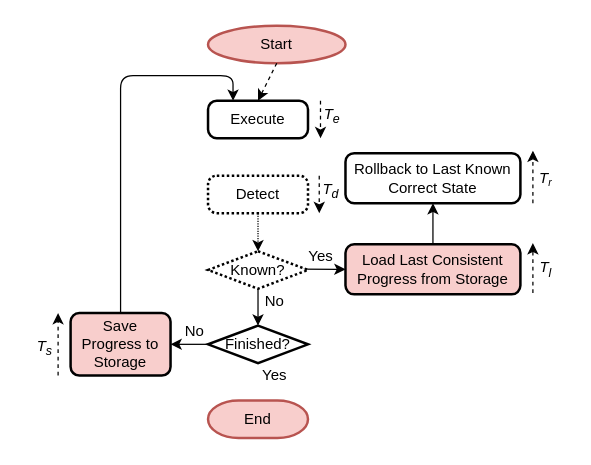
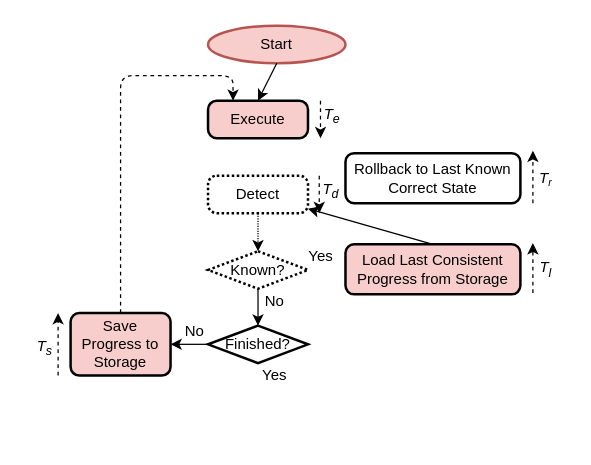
  <mxCell id="0" />
  <mxCell id="1" parent="0" />
  <mxCell id="2" value="Start" style="strokeWidth=2;html=1;shape=mxgraph.flowchart.start_1;whiteSpace=wrap;fillColor=#f8cecc;strokeColor=#b85450;" parent="1" vertex="1"><mxGeometry x="166" y="20" width="110" height="30" as="geometry" /></mxCell>
  <mxCell id="3" value="Save&lt;br&gt;Progress to Storage" style="rounded=1;whiteSpace=wrap;html=1;absoluteArcSize=1;arcSize=14;strokeWidth=2;fillColor=#f8cecc;" parent="1" vertex="1"><mxGeometry x="56" y="250" width="80" height="50" as="geometry" /></mxCell>
  <mxCell id="4" value="Detect" style="rounded=1;whiteSpace=wrap;html=1;absoluteArcSize=1;arcSize=14;strokeWidth=2;dashed=1;dashPattern=1 1;" parent="1" vertex="1"><mxGeometry x="166" y="140" width="80" height="30" as="geometry" /></mxCell>
- <mxCell id="5" value="End" style="strokeWidth=2;html=1;shape=mxgraph.flowchart.terminator;whiteSpace=wrap;fillColor=#f8cecc;strokeColor=#b85450;" parent="1" vertex="1"><mxGeometry x="166" y="320" width="80" height="30" as="geometry" /></mxCell>
  <mxCell id="6" value="Load Last Consistent Progress from Storage" style="rounded=1;whiteSpace=wrap;html=1;absoluteArcSize=1;arcSize=14;strokeWidth=2;fillColor=#f8cecc;" parent="1" vertex="1"><mxGeometry x="276" y="195" width="140" height="40" as="geometry" /></mxCell>
- <mxCell id="7" value="" style="endArrow=classic;html=1;exitX=0.5;exitY=1;exitDx=0;exitDy=0;entryX=0.5;entryY=0;entryDx=0;entryDy=0;exitPerimeter=0;dashed=1;" parent="1" source="2" target="15" edge="1"><mxGeometry width="50" height="50" relative="1" as="geometry"><mxPoint x="206" y="50" as="sourcePoint" /><mxPoint x="496" y="70" as="targetPoint" /></mxGeometry></mxCell>
+ <mxCell id="7" value="" style="endArrow=classic;html=1;exitX=0.5;exitY=1;exitDx=0;exitDy=0;entryX=0.5;entryY=0;entryDx=0;entryDy=0;exitPerimeter=0;" parent="1" source="2" target="15" edge="1"><mxGeometry width="50" height="50" relative="1" as="geometry"><mxPoint x="206" y="50" as="sourcePoint" /><mxPoint x="496" y="70" as="targetPoint" /></mxGeometry></mxCell>
  <mxCell id="8" value="" style="endArrow=classic;html=1;exitX=0.5;exitY=1;exitDx=0;exitDy=0;entryX=0.5;entryY=0;entryDx=0;entryDy=0;entryPerimeter=0;dashed=1;dashPattern=1 1;" parent="1" source="4" target="17" edge="1"><mxGeometry width="50" height="50" relative="1" as="geometry"><mxPoint x="176" y="180" as="sourcePoint" /><mxPoint x="236" y="190" as="targetPoint" /></mxGeometry></mxCell>
- <mxCell id="9" value="" style="endArrow=classic;html=1;exitX=0.925;exitY=0.475;exitDx=0;exitDy=0;exitPerimeter=0;entryX=0;entryY=0.5;entryDx=0;entryDy=0;" parent="1" source="17" target="6" edge="1"><mxGeometry width="50" height="50" relative="1" as="geometry"><mxPoint x="246" y="225.5" as="sourcePoint" /><mxPoint x="436" y="175.5" as="targetPoint" /></mxGeometry></mxCell>
  <mxCell id="10" value="Yes" style="text;html=1;align=center;verticalAlign=middle;resizable=0;points=[];autosize=1;" parent="1" vertex="1"><mxGeometry x="236" y="195" width="40" height="20" as="geometry" /></mxCell>
  <mxCell id="11" value="No" style="text;html=1;align=center;verticalAlign=middle;resizable=0;points=[];autosize=1;" parent="1" vertex="1"><mxGeometry x="204" y="230.5" width="30" height="20" as="geometry" /></mxCell>
  <mxCell id="12" value="&lt;i&gt;T&lt;sub&gt;s&lt;/sub&gt;&lt;/i&gt;" style="text;html=1;align=center;verticalAlign=middle;resizable=0;points=[];autosize=1;" parent="1" vertex="1"><mxGeometry x="20" y="268" width="30" height="20" as="geometry" /></mxCell>
  <mxCell id="13" value="&lt;i&gt;T&lt;sub&gt;d&lt;/sub&gt;&lt;/i&gt;" style="text;html=1;align=center;verticalAlign=middle;resizable=0;points=[];autosize=1;" parent="1" vertex="1"><mxGeometry x="249" y="142" width="30" height="20" as="geometry" /></mxCell>
  <mxCell id="14" value="" style="endArrow=classic;html=1;dashed=1;" parent="1" edge="1"><mxGeometry width="50" height="50" relative="1" as="geometry"><mxPoint x="255" y="140" as="sourcePoint" /><mxPoint x="255" y="170" as="targetPoint" /></mxGeometry></mxCell>
- <mxCell id="15" value="Execute" style="rounded=1;whiteSpace=wrap;html=1;absoluteArcSize=1;arcSize=14;strokeWidth=2;" parent="1" vertex="1"><mxGeometry x="166" y="80" width="80" height="30" as="geometry" /></mxCell>
+ <mxCell id="15" value="Execute" style="rounded=1;whiteSpace=wrap;html=1;absoluteArcSize=1;arcSize=14;strokeWidth=2;fillColor=#f8cecc;" parent="1" vertex="1"><mxGeometry x="166" y="80" width="80" height="30" as="geometry" /></mxCell>
  <mxCell id="16" value="" style="endArrow=classic;html=1;exitX=0;exitY=0.5;exitDx=0;exitDy=0;exitPerimeter=0;entryX=1;entryY=0.5;entryDx=0;entryDy=0;" parent="1" source="18" target="3" edge="1"><mxGeometry width="50" height="50" relative="1" as="geometry"><mxPoint x="596" y="50" as="sourcePoint" /><mxPoint x="136" y="310" as="targetPoint" /></mxGeometry></mxCell>
  <mxCell id="17" value="Known?" style="strokeWidth=2;html=1;shape=mxgraph.flowchart.decision;whiteSpace=wrap;dashed=1;dashPattern=1 1;" parent="1" vertex="1"><mxGeometry x="166" y="200.5" width="80" height="30" as="geometry" /></mxCell>
  <mxCell id="18" value="Finished?" style="strokeWidth=2;html=1;shape=mxgraph.flowchart.decision;whiteSpace=wrap;" parent="1" vertex="1"><mxGeometry x="166" y="260" width="80" height="30" as="geometry" /></mxCell>
  <mxCell id="19" value="" style="endArrow=classic;html=1;exitX=0.5;exitY=1;exitDx=0;exitDy=0;exitPerimeter=0;entryX=0.5;entryY=0;entryDx=0;entryDy=0;entryPerimeter=0;" parent="1" source="17" target="18" edge="1"><mxGeometry width="50" height="50" relative="1" as="geometry"><mxPoint x="386" y="160" as="sourcePoint" /><mxPoint x="436" y="110" as="targetPoint" /></mxGeometry></mxCell>
  <mxCell id="20" value="Yes" style="text;html=1;align=center;verticalAlign=middle;resizable=0;points=[];autosize=1;" parent="1" vertex="1"><mxGeometry x="199" y="290" width="40" height="20" as="geometry" /></mxCell>
  <mxCell id="21" value="No" style="text;html=1;align=center;verticalAlign=middle;resizable=0;points=[];autosize=1;" parent="1" vertex="1"><mxGeometry x="140" y="255" width="30" height="20" as="geometry" /></mxCell>
- <mxCell id="22" value="" style="endArrow=classic;html=1;exitX=0.5;exitY=0;exitDx=0;exitDy=0;entryX=0.25;entryY=0;entryDx=0;entryDy=0;" parent="1" source="3" target="15" edge="1"><mxGeometry width="50" height="50" relative="1" as="geometry"><mxPoint x="336" y="220" as="sourcePoint" /><mxPoint x="136" y="150" as="targetPoint" /><Array as="points"><mxPoint x="96" y="60" /><mxPoint x="186" y="60" /></Array></mxGeometry></mxCell>
+ <mxCell id="22" value="" style="endArrow=classic;html=1;exitX=0.5;exitY=0;exitDx=0;exitDy=0;entryX=0.25;entryY=0;entryDx=0;entryDy=0;dashed=1;" parent="1" source="3" target="15" edge="1"><mxGeometry width="50" height="50" relative="1" as="geometry"><mxPoint x="336" y="220" as="sourcePoint" /><mxPoint x="136" y="150" as="targetPoint" /><Array as="points"><mxPoint x="96" y="60" /><mxPoint x="186" y="60" /></Array></mxGeometry></mxCell>
  <mxCell id="23" value="" style="endArrow=classic;html=1;dashed=1;" parent="1" edge="1"><mxGeometry width="50" height="50" relative="1" as="geometry"><mxPoint x="46" y="300" as="sourcePoint" /><mxPoint x="46" y="250" as="targetPoint" /></mxGeometry></mxCell>
  <mxCell id="24" value="" style="endArrow=classic;html=1;dashed=1;" parent="1" edge="1"><mxGeometry width="50" height="50" relative="1" as="geometry"><mxPoint x="256" y="80" as="sourcePoint" /><mxPoint x="256" y="110" as="targetPoint" /></mxGeometry></mxCell>
  <mxCell id="25" value="&lt;i&gt;T&lt;sub&gt;e&lt;/sub&gt;&lt;/i&gt;" style="text;html=1;align=center;verticalAlign=middle;resizable=0;points=[];autosize=1;" parent="1" vertex="1"><mxGeometry x="250" y="82" width="30" height="20" as="geometry" /></mxCell>
  <mxCell id="26" value="Rollback to Last Known Correct State" style="rounded=1;whiteSpace=wrap;html=1;absoluteArcSize=1;arcSize=14;strokeWidth=2;" parent="1" vertex="1"><mxGeometry x="276" y="122" width="140" height="40" as="geometry" /></mxCell>
- <mxCell id="27" value="" style="endArrow=classic;html=1;exitX=0.5;exitY=0;exitDx=0;exitDy=0;entryX=0.5;entryY=1;entryDx=0;entryDy=0;" parent="1" source="6" target="26" edge="1"><mxGeometry width="50" height="50" relative="1" as="geometry"><mxPoint x="236" y="190" as="sourcePoint" /><mxPoint x="286" y="140" as="targetPoint" /></mxGeometry></mxCell>
+ <mxCell id="27" value="" style="endArrow=classic;html=1;exitX=0.5;exitY=0;exitDx=0;exitDy=0;" parent="1" source="6" target="4" edge="1"><mxGeometry width="50" height="50" relative="1" as="geometry"><mxPoint x="236" y="190" as="sourcePoint" /><mxPoint x="286" y="140" as="targetPoint" /></mxGeometry></mxCell>
  <mxCell id="28" value="&lt;i&gt;T&lt;sub&gt;l&lt;/sub&gt;&lt;font size=&quot;1&quot;&gt;&lt;br&gt;&lt;/font&gt;&lt;/i&gt;" style="text;html=1;align=center;verticalAlign=middle;resizable=0;points=[];autosize=1;" parent="1" vertex="1"><mxGeometry x="421" y="205" width="30" height="20" as="geometry" /></mxCell>
  <mxCell id="29" value="" style="endArrow=classic;html=1;dashed=1;" parent="1" edge="1"><mxGeometry width="50" height="50" relative="1" as="geometry"><mxPoint x="426" y="234" as="sourcePoint" /><mxPoint x="426" y="194" as="targetPoint" /></mxGeometry></mxCell>
  <mxCell id="30" value="&lt;i&gt;T&lt;font size=&quot;1&quot;&gt;&lt;sub&gt;r&lt;/sub&gt;&lt;br&gt;&lt;/font&gt;&lt;/i&gt;" style="text;html=1;align=center;verticalAlign=middle;resizable=0;points=[];autosize=1;" parent="1" vertex="1"><mxGeometry x="421" y="132" width="30" height="20" as="geometry" /></mxCell>
  <mxCell id="31" value="" style="endArrow=classic;html=1;dashed=1;" parent="1" edge="1"><mxGeometry width="50" height="50" relative="1" as="geometry"><mxPoint x="426" y="162" as="sourcePoint" /><mxPoint x="426" y="120" as="targetPoint" /></mxGeometry></mxCell>
